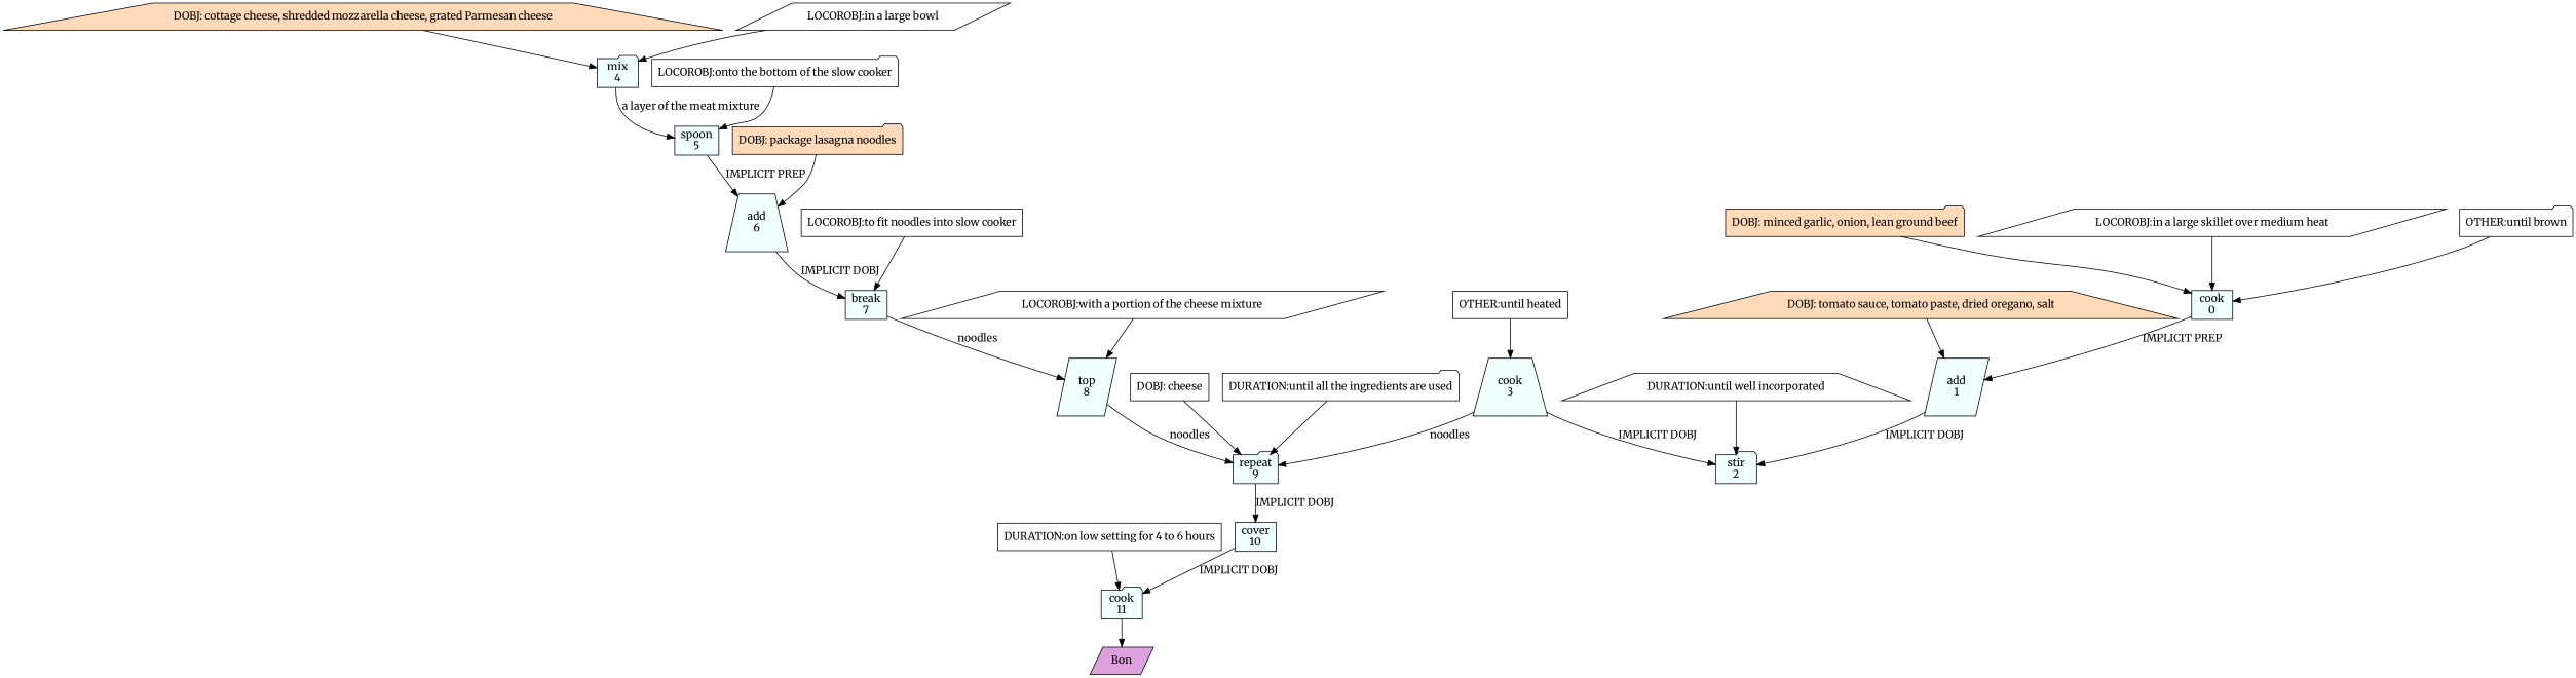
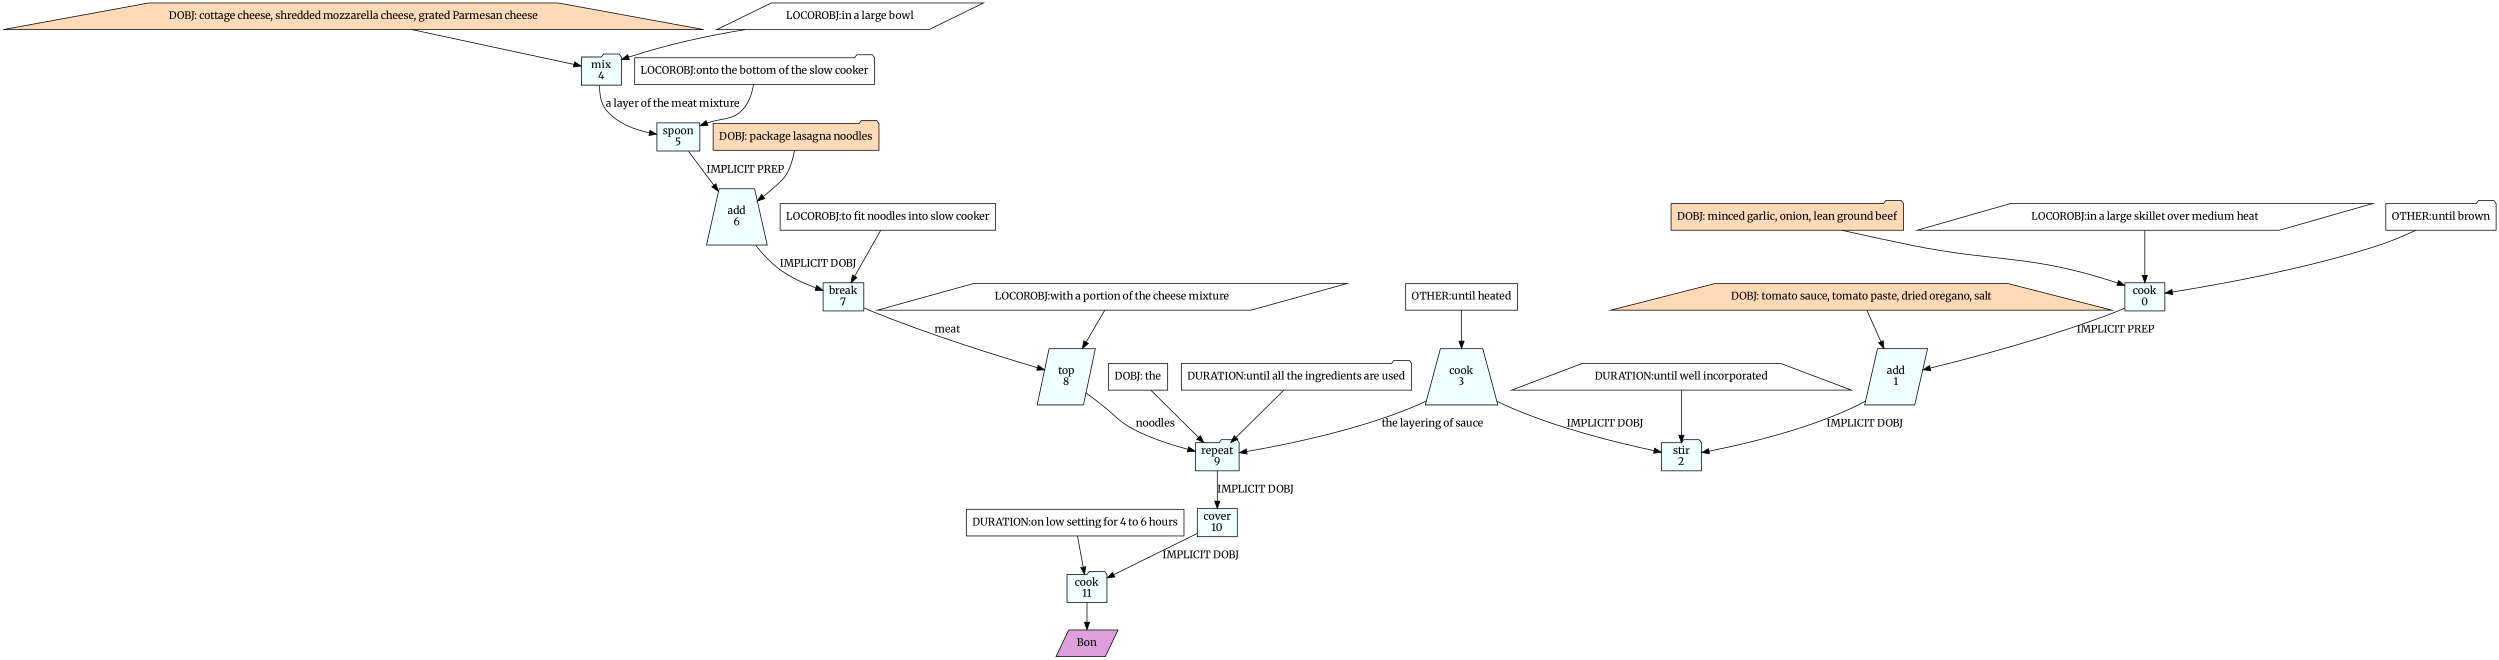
  digraph {
    fontname=Merriweather
    node [fillcolor=azure fontname=Merriweather shape=folder style=filled]
    edge [fontname=Merriweather]
    n1 [label="cook\n0" shape=box]
    n2 [label="add\n1" shape=parallelogram]
    n3 [label="stir\n2"]
    n4 [label="cook\n3" shape=trapezium]
    n5 [label="repeat\n9"]
    n6 [label="cover\n10" shape=box]
    n7 [label="mix\n4"]
    n8 [label="spoon\n5" shape=box]
    n9 [label="add\n6" shape=trapezium]
    n10 [label="break\n7" shape=box]
    n11 [label="top\n8" shape=parallelogram]
    n12 [label="cook\n11"]
    n13 [fillcolor=plum label=Bon shape=parallelogram]
    n14 [fillcolor=peachpuff label="DOBJ: cottage cheese, shredded mozzarella cheese, grated Parmesan cheese" shape=trapezium]
    n15 [fillcolor=white label="LOCOROBJ:in a large bowl" shape=parallelogram]
    n16 [fillcolor=peachpuff label="DOBJ: minced garlic, onion, lean ground beef"]
    n17 [fillcolor=white label="LOCOROBJ:in a large skillet over medium heat" shape=parallelogram]
    n18 [fillcolor=white label="OTHER:until brown"]
    n19 [fillcolor=peachpuff label="DOBJ: tomato sauce, tomato paste, dried oregano, salt" shape=trapezium]
    n20 [fillcolor=white label="DURATION:until well incorporated" shape=trapezium]
    n21 [fillcolor=white label="OTHER:until heated" shape=box]
    n22 [fillcolor=white label="LOCOROBJ:onto the bottom of the slow cooker"]
    n23 [fillcolor=peachpuff label="DOBJ: package lasagna noodles"]
    n24 [fillcolor=white label="LOCOROBJ:to fit noodles into slow cooker" shape=box]
    n25 [fillcolor=white label="LOCOROBJ:with a portion of the cheese mixture" shape=parallelogram]
-   n26 [fillcolor=white label="DOBJ: cheese" shape=box]
+   n26 [fillcolor=white label="DOBJ: the" shape=box]
    n27 [fillcolor=white label="DURATION:until all the ingredients are used"]
    n28 [fillcolor=white label="DURATION:on low setting for 4 to 6 hours" shape=box]
    n1 -> n2 [label="IMPLICIT PREP"]
    n2 -> n3 [label="IMPLICIT DOBJ"]
    n4 -> n3 [label="IMPLICIT DOBJ"]
-   n4 -> n5 [label=" noodles "]
+   n4 -> n5 [label="the layering of sauce "]
    n5 -> n6 [label="IMPLICIT DOBJ"]
    n6 -> n12 [label="IMPLICIT DOBJ"]
    n7 -> n8 [label="a layer of the meat mixture"]
    n8 -> n9 [label="IMPLICIT PREP"]
    n9 -> n10 [label="IMPLICIT DOBJ"]
-   n10 -> n11 [label=noodles]
+   n10 -> n11 [label=meat]
    n11 -> n5 [label=" noodles "]
    n12 -> n13
    n14 -> n7
    n15 -> n7
    n16 -> n1
    n17 -> n1
    n18 -> n1
    n19 -> n2
    n20 -> n3
    n21 -> n4
    n22 -> n8
    n23 -> n9
    n24 -> n10
    n25 -> n11
    n26 -> n5
    n27 -> n5
    n28 -> n12
  }
